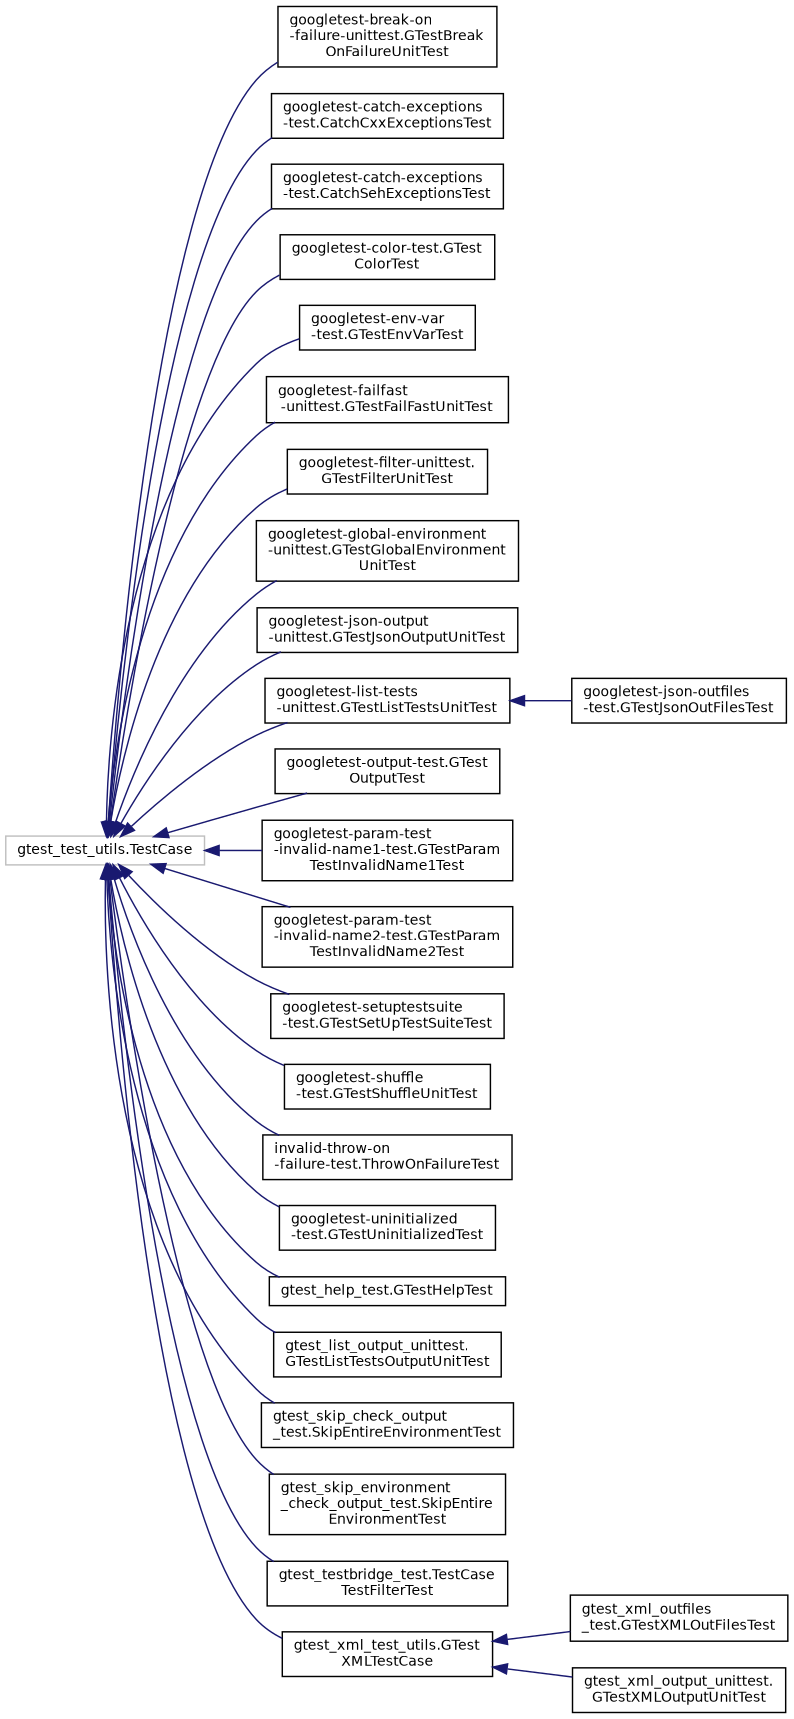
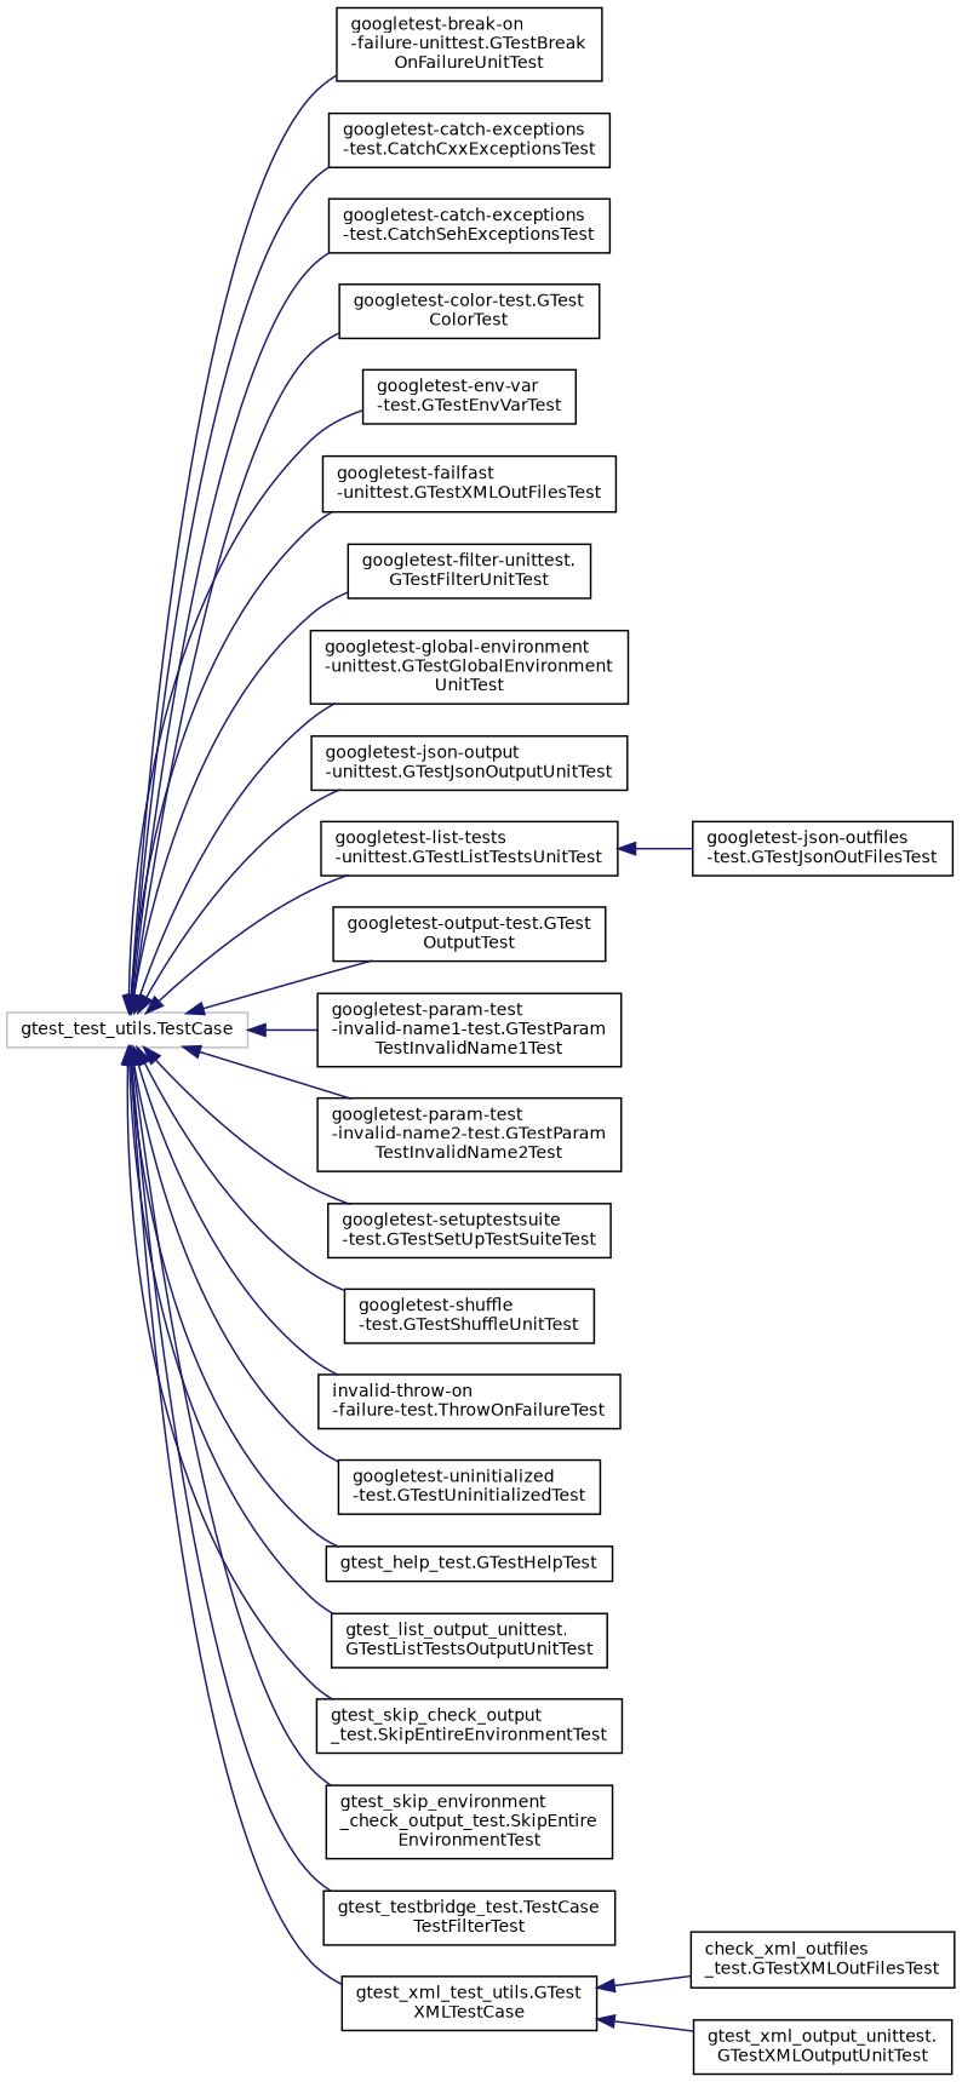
  digraph {
    rankdir=LR
    node [color=black fillcolor=white fontname=Helvetica fontsize=10 shape=record style=filled]
    edge [color=midnightblue dir=back fontname=Helvetica fontsize=10 labelfontname=Helvetica labelfontsize=10 style=solid]
    n1 [color=grey75 height=0.2 label="gtest_test_utils.TestCase" width=0.4]
    n2 [height=0.2 label="googletest-break-on\l-failure-unittest.GTestBreak\lOnFailureUnitTest" width=0.4]
    n3 [height=0.2 label="googletest-catch-exceptions\l-test.CatchCxxExceptionsTest" width=0.4]
    n4 [height=0.2 label="googletest-catch-exceptions\l-test.CatchSehExceptionsTest" width=0.4]
    n5 [height=0.2 label="googletest-color-test.GTest\lColorTest" width=0.4]
    n6 [height=0.2 label="googletest-env-var\l-test.GTestEnvVarTest" width=0.4]
-   n7 [height=0.2 label="googletest-failfast\l-unittest.GTestFailFastUnitTest" width=0.4]
+   n7 [height=0.2 label="googletest-failfast\l-unittest.GTestXMLOutFilesTest" width=0.4]
    n8 [height=0.2 label="googletest-filter-unittest.\lGTestFilterUnitTest" width=0.4]
    n9 [height=0.2 label="googletest-global-environment\l-unittest.GTestGlobalEnvironment\lUnitTest" width=0.4]
    n10 [height=0.2 label="googletest-json-output\l-unittest.GTestJsonOutputUnitTest" width=0.4]
    n11 [height=0.2 label="googletest-list-tests\l-unittest.GTestListTestsUnitTest" width=0.4]
    n12 [height=0.2 label="googletest-output-test.GTest\lOutputTest" width=0.4]
    n13 [height=0.2 label="googletest-param-test\l-invalid-name1-test.GTestParam\lTestInvalidName1Test" width=0.4]
    n14 [height=0.2 label="googletest-param-test\l-invalid-name2-test.GTestParam\lTestInvalidName2Test" width=0.4]
    n15 [height=0.2 label="googletest-setuptestsuite\l-test.GTestSetUpTestSuiteTest" width=0.4]
    n16 [height=0.2 label="googletest-shuffle\l-test.GTestShuffleUnitTest" width=0.4]
    n17 [height=0.2 label="invalid-throw-on\l-failure-test.ThrowOnFailureTest" width=0.4]
    n18 [height=0.2 label="googletest-uninitialized\l-test.GTestUninitializedTest" width=0.4]
    n19 [height=0.2 label="gtest_help_test.GTestHelpTest" width=0.4]
    n20 [height=0.2 label="gtest_list_output_unittest.\lGTestListTestsOutputUnitTest" width=0.4]
    n21 [height=0.2 label="gtest_skip_check_output\l_test.SkipEntireEnvironmentTest" width=0.4]
    n22 [height=0.2 label="gtest_skip_environment\l_check_output_test.SkipEntire\lEnvironmentTest" width=0.4]
    n23 [height=0.2 label="gtest_testbridge_test.TestCase\lTestFilterTest" width=0.4]
    n24 [height=0.2 label="gtest_xml_test_utils.GTest\lXMLTestCase" width=0.4]
    n25 [height=0.2 label="googletest-json-outfiles\l-test.GTestJsonOutFilesTest" width=0.4]
-   n26 [height=0.2 label="gtest_xml_outfiles\l_test.GTestXMLOutFilesTest" width=0.4]
+   n26 [height=0.2 label="check_xml_outfiles\l_test.GTestXMLOutFilesTest" width=0.4]
    n27 [height=0.2 label="gtest_xml_output_unittest.\lGTestXMLOutputUnitTest" width=0.4]
    n1 -> n2
    n1 -> n3
    n1 -> n4
    n1 -> n5
    n1 -> n6
    n1 -> n7
    n1 -> n8
    n1 -> n9
    n1 -> n10
    n1 -> n11
    n1 -> n12
    n1 -> n13
    n1 -> n14
    n1 -> n15
    n1 -> n16
    n1 -> n17
    n1 -> n18
    n1 -> n19
    n1 -> n20
    n1 -> n21
    n1 -> n22
    n1 -> n23
    n1 -> n24
    n11 -> n25
    n24 -> n26
    n24 -> n27
  }
